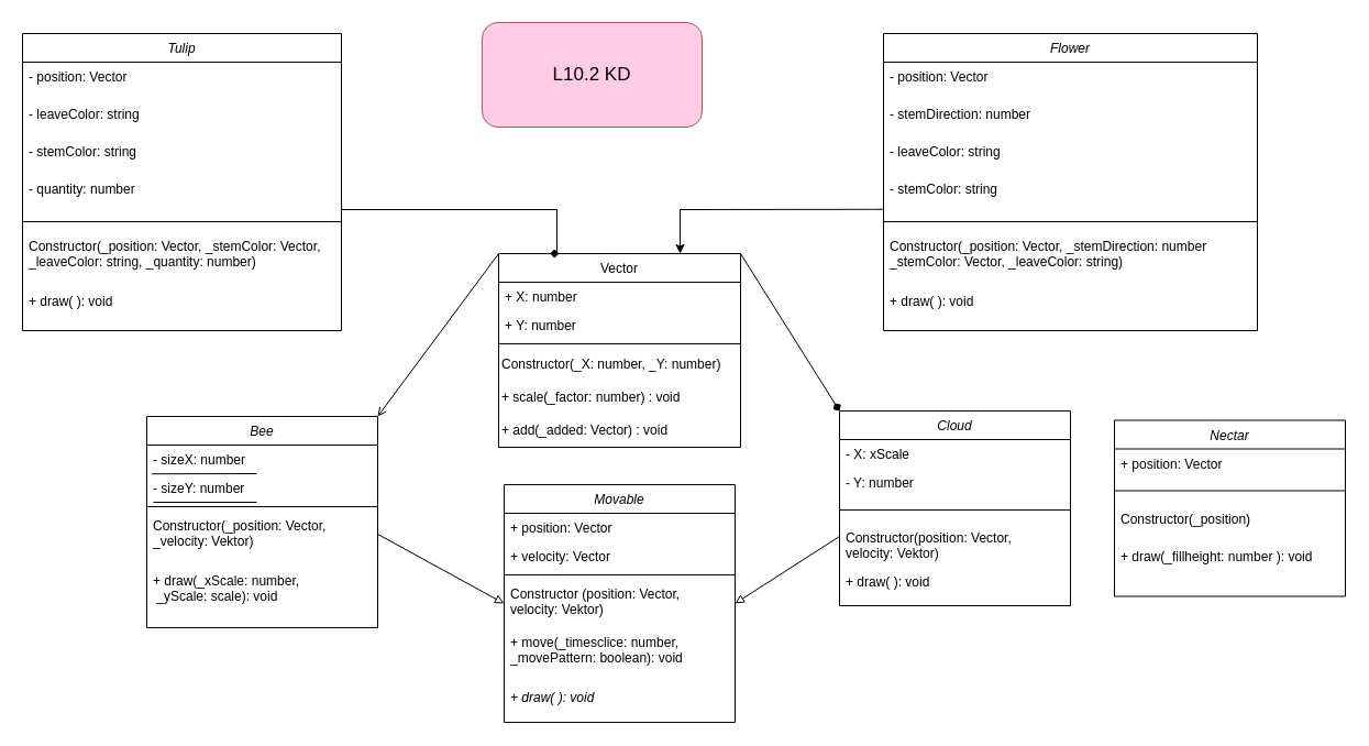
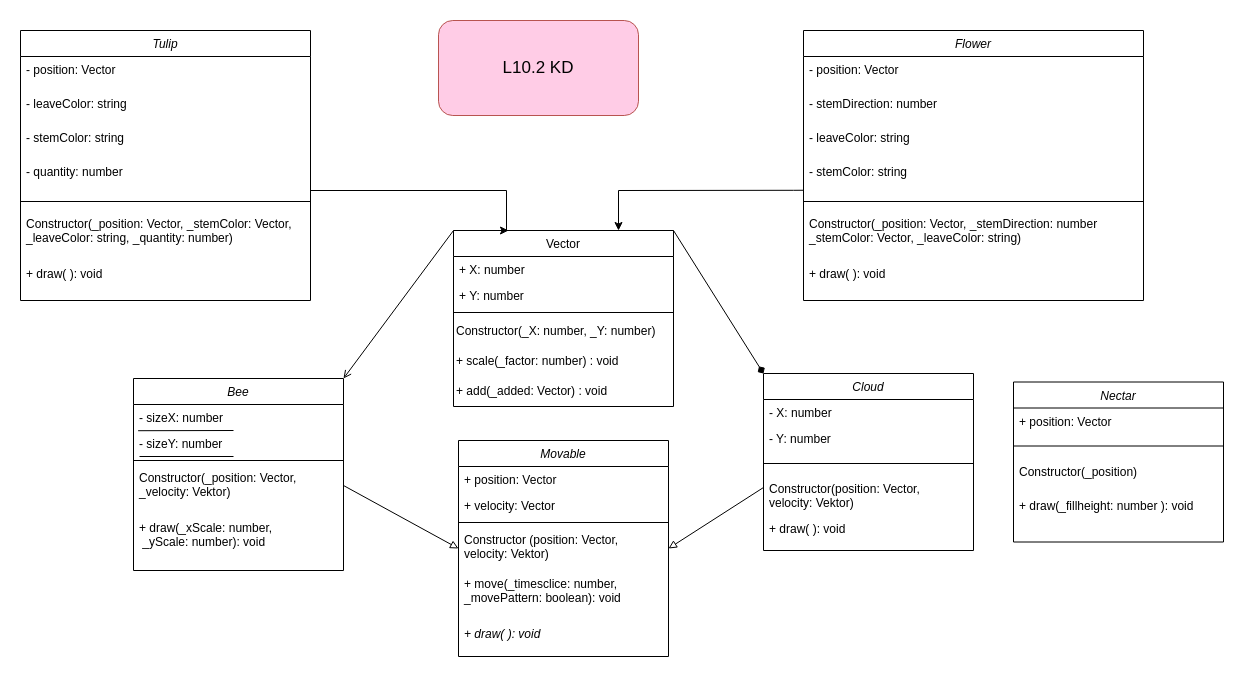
  <mxCell id="0" />
  <mxCell id="1" parent="0" />
  <mxCell id="2" value="Cloud" style="swimlane;fontStyle=2;align=center;verticalAlign=top;childLayout=stackLayout;horizontal=1;startSize=26;horizontalStack=0;resizeParent=1;resizeLast=0;collapsible=1;marginBottom=0;rounded=0;shadow=0;strokeWidth=1;" parent="1" vertex="1"><mxGeometry x="763" y="373" width="210" height="177" as="geometry"><mxRectangle x="230" y="140" width="160" height="26" as="alternateBounds" /></mxGeometry></mxCell>
- <mxCell id="3" value="- X: xScale" style="text;align=left;verticalAlign=top;spacingLeft=4;spacingRight=4;overflow=hidden;rotatable=0;points=[[0,0.5],[1,0.5]];portConstraint=eastwest;rounded=0;shadow=0;html=0;" vertex="1" parent="2"><mxGeometry y="26" width="210" height="26" as="geometry" /></mxCell>
+ <mxCell id="3" value="- X: number" style="text;align=left;verticalAlign=top;spacingLeft=4;spacingRight=4;overflow=hidden;rotatable=0;points=[[0,0.5],[1,0.5]];portConstraint=eastwest;rounded=0;shadow=0;html=0;" vertex="1" parent="2"><mxGeometry y="26" width="210" height="26" as="geometry" /></mxCell>
  <mxCell id="4" value="- Y: number" style="text;align=left;verticalAlign=top;spacingLeft=4;spacingRight=4;overflow=hidden;rotatable=0;points=[[0,0.5],[1,0.5]];portConstraint=eastwest;rounded=0;shadow=0;html=0;" vertex="1" parent="2"><mxGeometry y="52" width="210" height="26" as="geometry" /></mxCell>
  <mxCell id="5" value="" style="line;html=1;strokeWidth=1;align=left;verticalAlign=middle;spacingTop=-1;spacingLeft=3;spacingRight=3;rotatable=0;labelPosition=right;points=[];portConstraint=eastwest;" parent="2" vertex="1"><mxGeometry y="78" width="210" height="24" as="geometry" /></mxCell>
  <mxCell id="6" value="Constructor(position: Vector, &#10;velocity: Vektor)" style="text;align=left;verticalAlign=top;spacingLeft=4;spacingRight=4;overflow=hidden;rotatable=0;points=[[0,0.5],[1,0.5]];portConstraint=eastwest;" parent="2" vertex="1"><mxGeometry y="102" width="210" height="40" as="geometry" /></mxCell>
  <mxCell id="7" value="+ draw( ): void" style="text;align=left;verticalAlign=top;spacingLeft=4;spacingRight=4;overflow=hidden;rotatable=0;points=[[0,0.5],[1,0.5]];portConstraint=eastwest;" parent="2" vertex="1"><mxGeometry y="142" width="210" height="30" as="geometry" /></mxCell>
  <mxCell id="8" value="Bee&#10;" style="swimlane;fontStyle=2;align=center;verticalAlign=top;childLayout=stackLayout;horizontal=1;startSize=26;horizontalStack=0;resizeParent=1;resizeLast=0;collapsible=1;marginBottom=0;rounded=0;shadow=0;strokeWidth=1;" parent="1" vertex="1"><mxGeometry x="133" y="378" width="210" height="192" as="geometry"><mxRectangle x="230" y="140" width="160" height="26" as="alternateBounds" /></mxGeometry></mxCell>
  <mxCell id="9" value="- sizeX: number" style="text;align=left;verticalAlign=top;spacingLeft=4;spacingRight=4;overflow=hidden;rotatable=0;points=[[0,0.5],[1,0.5]];portConstraint=eastwest;rounded=0;shadow=0;html=0;" vertex="1" parent="8"><mxGeometry y="26" width="210" height="26" as="geometry" /></mxCell>
  <mxCell id="10" value="- sizeY: number" style="text;align=left;verticalAlign=top;spacingLeft=4;spacingRight=4;overflow=hidden;rotatable=0;points=[[0,0.5],[1,0.5]];portConstraint=eastwest;rounded=0;shadow=0;html=0;" vertex="1" parent="8"><mxGeometry y="52" width="210" height="26" as="geometry" /></mxCell>
  <mxCell id="11" value="" style="endArrow=none;html=1;" edge="1" parent="8"><mxGeometry width="50" height="50" relative="1" as="geometry"><mxPoint x="6" y="78" as="sourcePoint" /><mxPoint x="100" y="78" as="targetPoint" /></mxGeometry></mxCell>
  <mxCell id="12" value="" style="line;html=1;strokeWidth=1;align=left;verticalAlign=middle;spacingTop=-1;spacingLeft=3;spacingRight=3;rotatable=0;labelPosition=right;points=[];portConstraint=eastwest;" parent="8" vertex="1"><mxGeometry y="78" width="210" height="8" as="geometry" /></mxCell>
  <mxCell id="13" value="Constructor(_position: Vector, &#10;_velocity: Vektor)" style="text;align=left;verticalAlign=top;spacingLeft=4;spacingRight=4;overflow=hidden;rotatable=0;points=[[0,0.5],[1,0.5]];portConstraint=eastwest;" parent="8" vertex="1"><mxGeometry y="86" width="210" height="50" as="geometry" /></mxCell>
- <mxCell id="14" value="+ draw(_xScale: number,&#10; _yScale: scale): void" style="text;align=left;verticalAlign=top;spacingLeft=4;spacingRight=4;overflow=hidden;rotatable=0;points=[[0,0.5],[1,0.5]];portConstraint=eastwest;" parent="8" vertex="1"><mxGeometry y="136" width="210" height="52" as="geometry" /></mxCell>
+ <mxCell id="14" value="+ draw(_xScale: number,&#10; _yScale: number): void" style="text;align=left;verticalAlign=top;spacingLeft=4;spacingRight=4;overflow=hidden;rotatable=0;points=[[0,0.5],[1,0.5]];portConstraint=eastwest;" parent="8" vertex="1"><mxGeometry y="136" width="210" height="52" as="geometry" /></mxCell>
  <mxCell id="15" value="" style="endArrow=none;html=1;exitX=0.022;exitY=0.008;exitDx=0;exitDy=0;exitPerimeter=0;" edge="1" parent="8" source="10"><mxGeometry width="50" height="50" relative="1" as="geometry"><mxPoint x="9" y="52" as="sourcePoint" /><mxPoint x="100" y="52" as="targetPoint" /></mxGeometry></mxCell>
  <mxCell id="16" value="Vector" style="swimlane;fontStyle=0;align=center;verticalAlign=top;childLayout=stackLayout;horizontal=1;startSize=26;horizontalStack=0;resizeParent=1;resizeLast=0;collapsible=1;marginBottom=0;rounded=0;shadow=0;strokeWidth=1;" parent="1" vertex="1"><mxGeometry x="453" y="230" width="220" height="176" as="geometry"><mxRectangle x="550" y="140" width="160" height="26" as="alternateBounds" /></mxGeometry></mxCell>
  <mxCell id="17" value="+ X: number" style="text;align=left;verticalAlign=top;spacingLeft=4;spacingRight=4;overflow=hidden;rotatable=0;points=[[0,0.5],[1,0.5]];portConstraint=eastwest;" parent="16" vertex="1"><mxGeometry y="26" width="220" height="26" as="geometry" /></mxCell>
  <mxCell id="18" value="+ Y: number" style="text;align=left;verticalAlign=top;spacingLeft=4;spacingRight=4;overflow=hidden;rotatable=0;points=[[0,0.5],[1,0.5]];portConstraint=eastwest;rounded=0;shadow=0;html=0;" parent="16" vertex="1"><mxGeometry y="52" width="220" height="26" as="geometry" /></mxCell>
  <mxCell id="19" value="" style="line;html=1;strokeWidth=1;align=left;verticalAlign=middle;spacingTop=-1;spacingLeft=3;spacingRight=3;rotatable=0;labelPosition=right;points=[];portConstraint=eastwest;" parent="16" vertex="1"><mxGeometry y="78" width="220" height="8" as="geometry" /></mxCell>
  <mxCell id="20" value="Constructor(_X: number, _Y: number)" style="text;html=1;align=left;verticalAlign=middle;resizable=0;points=[];autosize=1;strokeColor=none;spacing=3;" parent="16" vertex="1"><mxGeometry y="86" width="220" height="30" as="geometry" /></mxCell>
  <mxCell id="21" value="+ scale(_factor: number) : void" style="text;html=1;align=left;verticalAlign=middle;resizable=0;points=[];autosize=1;strokeColor=none;spacing=3;" vertex="1" parent="16"><mxGeometry y="116" width="220" height="30" as="geometry" /></mxCell>
  <mxCell id="22" value="+ add(_added: Vector) : void" style="text;html=1;align=left;verticalAlign=middle;resizable=0;points=[];autosize=1;strokeColor=none;spacing=3;" vertex="1" parent="16"><mxGeometry y="146" width="220" height="30" as="geometry" /></mxCell>
  <mxCell id="23" value="" style="endArrow=diamond;html=1;exitX=1;exitY=0;exitDx=0;exitDy=0;entryX=0;entryY=0;entryDx=0;entryDy=0;" parent="1" source="16" target="2" edge="1"><mxGeometry width="50" height="50" relative="1" as="geometry"><mxPoint x="533" y="410" as="sourcePoint" /><mxPoint x="583" y="360" as="targetPoint" /></mxGeometry></mxCell>
  <mxCell id="24" value="" style="endArrow=open;html=1;exitX=0;exitY=0;exitDx=0;exitDy=0;entryX=1;entryY=0;entryDx=0;entryDy=0;" parent="1" source="16" target="8" edge="1"><mxGeometry width="50" height="50" relative="1" as="geometry"><mxPoint x="533" y="410" as="sourcePoint" /><mxPoint x="583" y="360" as="targetPoint" /></mxGeometry></mxCell>
  <mxCell id="25" value="Movable" style="swimlane;fontStyle=2;align=center;verticalAlign=top;childLayout=stackLayout;horizontal=1;startSize=26;horizontalStack=0;resizeParent=1;resizeLast=0;collapsible=1;marginBottom=0;rounded=0;shadow=0;strokeWidth=1;" parent="1" vertex="1"><mxGeometry x="458" y="440" width="210" height="216" as="geometry"><mxRectangle x="230" y="140" width="160" height="26" as="alternateBounds" /></mxGeometry></mxCell>
  <mxCell id="26" value="+ position: Vector" style="text;align=left;verticalAlign=top;spacingLeft=4;spacingRight=4;overflow=hidden;rotatable=0;points=[[0,0.5],[1,0.5]];portConstraint=eastwest;rounded=0;shadow=0;html=0;" parent="25" vertex="1"><mxGeometry y="26" width="210" height="26" as="geometry" /></mxCell>
  <mxCell id="27" value="+ velocity: Vector" style="text;align=left;verticalAlign=top;spacingLeft=4;spacingRight=4;overflow=hidden;rotatable=0;points=[[0,0.5],[1,0.5]];portConstraint=eastwest;rounded=0;shadow=0;html=0;" parent="25" vertex="1"><mxGeometry y="52" width="210" height="26" as="geometry" /></mxCell>
  <mxCell id="28" value="" style="line;html=1;strokeWidth=1;align=left;verticalAlign=middle;spacingTop=-1;spacingLeft=3;spacingRight=3;rotatable=0;labelPosition=right;points=[];portConstraint=eastwest;" parent="25" vertex="1"><mxGeometry y="78" width="210" height="8" as="geometry" /></mxCell>
  <mxCell id="29" value="Constructor (position: Vector, &#10;velocity: Vektor)" style="text;align=left;verticalAlign=top;spacingLeft=4;spacingRight=4;overflow=hidden;rotatable=0;points=[[0,0.5],[1,0.5]];portConstraint=eastwest;" parent="25" vertex="1"><mxGeometry y="86" width="210" height="44" as="geometry" /></mxCell>
  <mxCell id="30" value="+ move(_timesclice: number, &#10;_movePattern: boolean): void" style="text;align=left;verticalAlign=top;spacingLeft=4;spacingRight=4;overflow=hidden;rotatable=0;points=[[0,0.5],[1,0.5]];portConstraint=eastwest;" parent="25" vertex="1"><mxGeometry y="130" width="210" height="50" as="geometry" /></mxCell>
  <mxCell id="31" value="+ draw( ): void" style="text;align=left;verticalAlign=top;spacingLeft=4;spacingRight=4;overflow=hidden;rotatable=0;points=[[0,0.5],[1,0.5]];portConstraint=eastwest;fontStyle=2" parent="25" vertex="1"><mxGeometry y="180" width="210" height="30" as="geometry" /></mxCell>
  <mxCell id="32" value="" style="endArrow=none;html=1;startArrow=block;startFill=0;entryX=1;entryY=0.5;entryDx=0;entryDy=0;exitX=0;exitY=0.5;exitDx=0;exitDy=0;" parent="1" source="29" edge="1"><mxGeometry width="50" height="50" relative="1" as="geometry"><mxPoint x="493" y="510" as="sourcePoint" /><mxPoint x="343" y="485" as="targetPoint" /></mxGeometry></mxCell>
  <mxCell id="33" value="" style="endArrow=none;html=1;startArrow=block;startFill=0;exitX=1;exitY=0.5;exitDx=0;exitDy=0;" parent="1" source="29" edge="1"><mxGeometry width="50" height="50" relative="1" as="geometry"><mxPoint x="703" y="400" as="sourcePoint" /><mxPoint x="763" y="487" as="targetPoint" /></mxGeometry></mxCell>
  <mxCell id="34" value="&lt;font style=&quot;font-size: 17px&quot;&gt;L10.2 KD&lt;/font&gt;" style="rounded=1;whiteSpace=wrap;html=1;strokeColor=#b85450;fillColor=#FFCCE6;" parent="1" vertex="1"><mxGeometry x="438" y="20" width="200" height="95" as="geometry" /></mxCell>
- <mxCell id="35" style="edgeStyle=orthogonalEdgeStyle;rounded=0;orthogonalLoop=1;jettySize=auto;html=1;entryX=0.25;entryY=0;entryDx=0;entryDy=0;startArrow=none;startFill=0;endArrow=diamond;" parent="1" source="36" target="16" edge="1"><mxGeometry relative="1" as="geometry"><Array as="points"><mxPoint x="506" y="190" /></Array></mxGeometry></mxCell>
+ <mxCell id="35" style="edgeStyle=orthogonalEdgeStyle;rounded=0;orthogonalLoop=1;jettySize=auto;html=1;entryX=0.25;entryY=0;entryDx=0;entryDy=0;startArrow=none;startFill=0;" parent="1" source="36" target="16" edge="1"><mxGeometry relative="1" as="geometry"><Array as="points"><mxPoint x="506" y="190" /></Array></mxGeometry></mxCell>
  <mxCell id="36" value="Tulip" style="swimlane;fontStyle=2;align=center;verticalAlign=top;childLayout=stackLayout;horizontal=1;startSize=26;horizontalStack=0;resizeParent=1;resizeLast=0;collapsible=1;marginBottom=0;rounded=0;shadow=0;strokeWidth=1;" parent="1" vertex="1"><mxGeometry x="20" y="30" width="290" height="270" as="geometry"><mxRectangle x="230" y="140" width="160" height="26" as="alternateBounds" /></mxGeometry></mxCell>
  <mxCell id="37" value="- position: Vector" style="text;align=left;verticalAlign=top;spacingLeft=4;spacingRight=4;overflow=hidden;rotatable=0;points=[[0,0.5],[1,0.5]];portConstraint=eastwest;rounded=0;shadow=0;html=0;" parent="36" vertex="1"><mxGeometry y="26" width="290" height="34" as="geometry" /></mxCell>
  <mxCell id="38" value="- leaveColor: string" style="text;align=left;verticalAlign=top;spacingLeft=4;spacingRight=4;overflow=hidden;rotatable=0;points=[[0,0.5],[1,0.5]];portConstraint=eastwest;rounded=0;shadow=0;html=0;" parent="36" vertex="1"><mxGeometry y="60" width="290" height="34" as="geometry" /></mxCell>
  <mxCell id="39" value="- stemColor: string" style="text;align=left;verticalAlign=top;spacingLeft=4;spacingRight=4;overflow=hidden;rotatable=0;points=[[0,0.5],[1,0.5]];portConstraint=eastwest;rounded=0;shadow=0;html=0;" parent="36" vertex="1"><mxGeometry y="94" width="290" height="34" as="geometry" /></mxCell>
  <mxCell id="40" value="- quantity: number" style="text;align=left;verticalAlign=top;spacingLeft=4;spacingRight=4;overflow=hidden;rotatable=0;points=[[0,0.5],[1,0.5]];portConstraint=eastwest;rounded=0;shadow=0;html=0;" parent="36" vertex="1"><mxGeometry y="128" width="290" height="34" as="geometry" /></mxCell>
  <mxCell id="41" value="" style="line;html=1;strokeWidth=1;align=left;verticalAlign=middle;spacingTop=-1;spacingLeft=3;spacingRight=3;rotatable=0;labelPosition=right;points=[];portConstraint=eastwest;" parent="36" vertex="1"><mxGeometry y="162" width="290" height="18" as="geometry" /></mxCell>
  <mxCell id="42" value="Constructor(_position: Vector, _stemColor: Vector, &#10;_leaveColor: string, _quantity: number)" style="text;align=left;verticalAlign=top;spacingLeft=4;spacingRight=4;overflow=hidden;rotatable=0;points=[[0,0.5],[1,0.5]];portConstraint=eastwest;" parent="36" vertex="1"><mxGeometry y="180" width="290" height="50" as="geometry" /></mxCell>
  <mxCell id="43" value="+ draw( ): void" style="text;align=left;verticalAlign=top;spacingLeft=4;spacingRight=4;overflow=hidden;rotatable=0;points=[[0,0.5],[1,0.5]];portConstraint=eastwest;" parent="36" vertex="1"><mxGeometry y="230" width="290" height="34" as="geometry" /></mxCell>
  <mxCell id="44" style="edgeStyle=orthogonalEdgeStyle;rounded=0;orthogonalLoop=1;jettySize=auto;html=1;startArrow=none;startFill=0;entryX=0.75;entryY=0;entryDx=0;entryDy=0;exitX=-0.001;exitY=0.934;exitDx=0;exitDy=0;exitPerimeter=0;" parent="1" source="49" target="16" edge="1"><mxGeometry relative="1" as="geometry"><mxPoint x="663" y="240" as="targetPoint" /><mxPoint x="793" y="200" as="sourcePoint" /><Array as="points"><mxPoint x="793" y="190" /><mxPoint x="611" y="190" /></Array></mxGeometry></mxCell>
  <mxCell id="45" value="Flower" style="swimlane;fontStyle=2;align=center;verticalAlign=top;childLayout=stackLayout;horizontal=1;startSize=26;horizontalStack=0;resizeParent=1;resizeLast=0;collapsible=1;marginBottom=0;rounded=0;shadow=0;strokeWidth=1;" parent="1" vertex="1"><mxGeometry x="803" y="30" width="340" height="270" as="geometry"><mxRectangle x="230" y="140" width="160" height="26" as="alternateBounds" /></mxGeometry></mxCell>
  <mxCell id="46" value="- position: Vector" style="text;align=left;verticalAlign=top;spacingLeft=4;spacingRight=4;overflow=hidden;rotatable=0;points=[[0,0.5],[1,0.5]];portConstraint=eastwest;rounded=0;shadow=0;html=0;" parent="45" vertex="1"><mxGeometry y="26" width="340" height="34" as="geometry" /></mxCell>
  <mxCell id="47" value="- stemDirection: number" style="text;align=left;verticalAlign=top;spacingLeft=4;spacingRight=4;overflow=hidden;rotatable=0;points=[[0,0.5],[1,0.5]];portConstraint=eastwest;rounded=0;shadow=0;html=0;" parent="45" vertex="1"><mxGeometry y="60" width="340" height="34" as="geometry" /></mxCell>
  <mxCell id="48" value="- leaveColor: string" style="text;align=left;verticalAlign=top;spacingLeft=4;spacingRight=4;overflow=hidden;rotatable=0;points=[[0,0.5],[1,0.5]];portConstraint=eastwest;rounded=0;shadow=0;html=0;" parent="45" vertex="1"><mxGeometry y="94" width="340" height="34" as="geometry" /></mxCell>
  <mxCell id="49" value="- stemColor: string" style="text;align=left;verticalAlign=top;spacingLeft=4;spacingRight=4;overflow=hidden;rotatable=0;points=[[0,0.5],[1,0.5]];portConstraint=eastwest;rounded=0;shadow=0;html=0;" parent="45" vertex="1"><mxGeometry y="128" width="340" height="34" as="geometry" /></mxCell>
  <mxCell id="50" value="" style="line;html=1;strokeWidth=1;align=left;verticalAlign=middle;spacingTop=-1;spacingLeft=3;spacingRight=3;rotatable=0;labelPosition=right;points=[];portConstraint=eastwest;" parent="45" vertex="1"><mxGeometry y="162" width="340" height="18" as="geometry" /></mxCell>
  <mxCell id="51" value="Constructor(_position: Vector, _stemDirection: number&#10;_stemColor: Vector, _leaveColor: string)" style="text;align=left;verticalAlign=top;spacingLeft=4;spacingRight=4;overflow=hidden;rotatable=0;points=[[0,0.5],[1,0.5]];portConstraint=eastwest;" parent="45" vertex="1"><mxGeometry y="180" width="340" height="50" as="geometry" /></mxCell>
  <mxCell id="52" value="+ draw( ): void" style="text;align=left;verticalAlign=top;spacingLeft=4;spacingRight=4;overflow=hidden;rotatable=0;points=[[0,0.5],[1,0.5]];portConstraint=eastwest;" parent="45" vertex="1"><mxGeometry y="230" width="340" height="34" as="geometry" /></mxCell>
  <mxCell id="53" value="Nectar" style="swimlane;fontStyle=2;align=center;verticalAlign=top;childLayout=stackLayout;horizontal=1;startSize=26;horizontalStack=0;resizeParent=1;resizeLast=0;collapsible=1;marginBottom=0;rounded=0;shadow=0;strokeWidth=1;" vertex="1" parent="1"><mxGeometry x="1013" y="381.5" width="210" height="160" as="geometry"><mxRectangle x="230" y="140" width="160" height="26" as="alternateBounds" /></mxGeometry></mxCell>
  <mxCell id="54" value="+ position: Vector" style="text;align=left;verticalAlign=top;spacingLeft=4;spacingRight=4;overflow=hidden;rotatable=0;points=[[0,0.5],[1,0.5]];portConstraint=eastwest;rounded=0;shadow=0;html=0;" vertex="1" parent="53"><mxGeometry y="26" width="210" height="26" as="geometry" /></mxCell>
  <mxCell id="55" value="" style="line;html=1;strokeWidth=1;align=left;verticalAlign=middle;spacingTop=-1;spacingLeft=3;spacingRight=3;rotatable=0;labelPosition=right;points=[];portConstraint=eastwest;" vertex="1" parent="53"><mxGeometry y="52" width="210" height="24" as="geometry" /></mxCell>
  <mxCell id="56" value="Constructor(_position)" style="text;align=left;verticalAlign=top;spacingLeft=4;spacingRight=4;overflow=hidden;rotatable=0;points=[[0,0.5],[1,0.5]];portConstraint=eastwest;" vertex="1" parent="53"><mxGeometry y="76" width="210" height="34" as="geometry" /></mxCell>
  <mxCell id="57" value="+ draw(_fillheight: number ): void" style="text;align=left;verticalAlign=top;spacingLeft=4;spacingRight=4;overflow=hidden;rotatable=0;points=[[0,0.5],[1,0.5]];portConstraint=eastwest;" vertex="1" parent="53"><mxGeometry y="110" width="210" height="30" as="geometry" /></mxCell>
